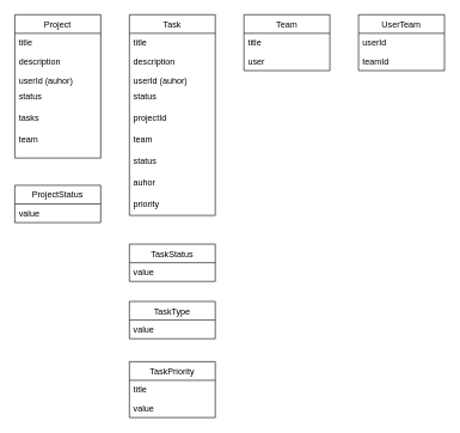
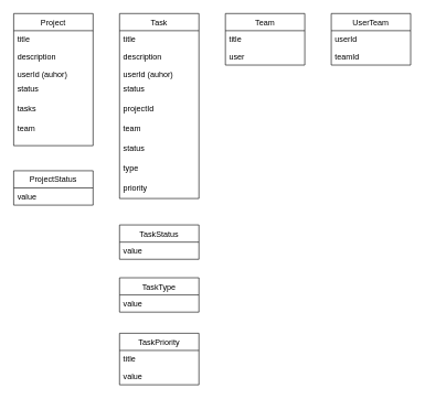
  <mxCell id="0" />
  <mxCell id="1" parent="0" />
  <mxCell id="2" value="Project" style="swimlane;fontStyle=0;childLayout=stackLayout;horizontal=1;startSize=26;fillColor=none;horizontalStack=0;resizeParent=1;resizeParentMax=0;resizeLast=0;collapsible=1;marginBottom=0;" vertex="1" parent="1"><mxGeometry x="20" y="20" width="120" height="200" as="geometry" /></mxCell>
  <mxCell id="3" value="title   " style="text;strokeColor=none;fillColor=none;align=left;verticalAlign=top;spacingLeft=4;spacingRight=4;overflow=hidden;rotatable=0;points=[[0,0.5],[1,0.5]];portConstraint=eastwest;" vertex="1" parent="2"><mxGeometry y="26" width="120" height="26" as="geometry" /></mxCell>
  <mxCell id="4" value="description" style="text;strokeColor=none;fillColor=none;align=left;verticalAlign=top;spacingLeft=4;spacingRight=4;overflow=hidden;rotatable=0;points=[[0,0.5],[1,0.5]];portConstraint=eastwest;" vertex="1" parent="2"><mxGeometry y="52" width="120" height="26" as="geometry" /></mxCell>
  <mxCell id="5" value="userId (auhor)" style="text;strokeColor=none;fillColor=none;align=left;verticalAlign=top;spacingLeft=4;spacingRight=4;overflow=hidden;rotatable=0;points=[[0,0.5],[1,0.5]];portConstraint=eastwest;" vertex="1" parent="2"><mxGeometry y="78" width="120" height="22" as="geometry" /></mxCell>
  <mxCell id="6" value="status" style="text;strokeColor=none;fillColor=none;align=left;verticalAlign=top;spacingLeft=4;spacingRight=4;overflow=hidden;rotatable=0;points=[[0,0.5],[1,0.5]];portConstraint=eastwest;" vertex="1" parent="2"><mxGeometry y="100" width="120" height="30" as="geometry" /></mxCell>
  <mxCell id="7" value="tasks" style="text;strokeColor=none;fillColor=none;align=left;verticalAlign=top;spacingLeft=4;spacingRight=4;overflow=hidden;rotatable=0;points=[[0,0.5],[1,0.5]];portConstraint=eastwest;" vertex="1" parent="2"><mxGeometry y="130" width="120" height="30" as="geometry" /></mxCell>
  <mxCell id="8" value="team" style="text;strokeColor=none;fillColor=none;align=left;verticalAlign=top;spacingLeft=4;spacingRight=4;overflow=hidden;rotatable=0;points=[[0,0.5],[1,0.5]];portConstraint=eastwest;" vertex="1" parent="2"><mxGeometry y="160" width="120" height="40" as="geometry" /></mxCell>
  <mxCell id="9" value="Task" style="swimlane;fontStyle=0;childLayout=stackLayout;horizontal=1;startSize=26;fillColor=none;horizontalStack=0;resizeParent=1;resizeParentMax=0;resizeLast=0;collapsible=1;marginBottom=0;" vertex="1" parent="1"><mxGeometry x="180" y="20" width="120" height="280" as="geometry" /></mxCell>
  <mxCell id="10" value="title   " style="text;strokeColor=none;fillColor=none;align=left;verticalAlign=top;spacingLeft=4;spacingRight=4;overflow=hidden;rotatable=0;points=[[0,0.5],[1,0.5]];portConstraint=eastwest;" vertex="1" parent="9"><mxGeometry y="26" width="120" height="26" as="geometry" /></mxCell>
  <mxCell id="11" value="description" style="text;strokeColor=none;fillColor=none;align=left;verticalAlign=top;spacingLeft=4;spacingRight=4;overflow=hidden;rotatable=0;points=[[0,0.5],[1,0.5]];portConstraint=eastwest;" vertex="1" parent="9"><mxGeometry y="52" width="120" height="26" as="geometry" /></mxCell>
  <mxCell id="12" value="userId (auhor)" style="text;strokeColor=none;fillColor=none;align=left;verticalAlign=top;spacingLeft=4;spacingRight=4;overflow=hidden;rotatable=0;points=[[0,0.5],[1,0.5]];portConstraint=eastwest;" vertex="1" parent="9"><mxGeometry y="78" width="120" height="22" as="geometry" /></mxCell>
  <mxCell id="13" value="status" style="text;strokeColor=none;fillColor=none;align=left;verticalAlign=top;spacingLeft=4;spacingRight=4;overflow=hidden;rotatable=0;points=[[0,0.5],[1,0.5]];portConstraint=eastwest;" vertex="1" parent="9"><mxGeometry y="100" width="120" height="30" as="geometry" /></mxCell>
  <mxCell id="14" value="projectId" style="text;strokeColor=none;fillColor=none;align=left;verticalAlign=top;spacingLeft=4;spacingRight=4;overflow=hidden;rotatable=0;points=[[0,0.5],[1,0.5]];portConstraint=eastwest;" vertex="1" parent="9"><mxGeometry y="130" width="120" height="30" as="geometry" /></mxCell>
  <mxCell id="15" value="team" style="text;strokeColor=none;fillColor=none;align=left;verticalAlign=top;spacingLeft=4;spacingRight=4;overflow=hidden;rotatable=0;points=[[0,0.5],[1,0.5]];portConstraint=eastwest;" vertex="1" parent="9"><mxGeometry y="160" width="120" height="30" as="geometry" /></mxCell>
  <mxCell id="16" value="status" style="text;strokeColor=none;fillColor=none;align=left;verticalAlign=top;spacingLeft=4;spacingRight=4;overflow=hidden;rotatable=0;points=[[0,0.5],[1,0.5]];portConstraint=eastwest;" vertex="1" parent="9"><mxGeometry y="190" width="120" height="30" as="geometry" /></mxCell>
- <mxCell id="17" value="auhor" style="text;strokeColor=none;fillColor=none;align=left;verticalAlign=top;spacingLeft=4;spacingRight=4;overflow=hidden;rotatable=0;points=[[0,0.5],[1,0.5]];portConstraint=eastwest;" vertex="1" parent="9"><mxGeometry y="220" width="120" height="30" as="geometry" /></mxCell>
+ <mxCell id="17" value="type" style="text;strokeColor=none;fillColor=none;align=left;verticalAlign=top;spacingLeft=4;spacingRight=4;overflow=hidden;rotatable=0;points=[[0,0.5],[1,0.5]];portConstraint=eastwest;" vertex="1" parent="9"><mxGeometry y="220" width="120" height="30" as="geometry" /></mxCell>
  <mxCell id="18" value="priority" style="text;strokeColor=none;fillColor=none;align=left;verticalAlign=top;spacingLeft=4;spacingRight=4;overflow=hidden;rotatable=0;points=[[0,0.5],[1,0.5]];portConstraint=eastwest;" vertex="1" parent="9"><mxGeometry y="250" width="120" height="30" as="geometry" /></mxCell>
  <mxCell id="19" value="Team" style="swimlane;fontStyle=0;childLayout=stackLayout;horizontal=1;startSize=26;fillColor=none;horizontalStack=0;resizeParent=1;resizeParentMax=0;resizeLast=0;collapsible=1;marginBottom=0;" vertex="1" parent="1"><mxGeometry x="340" y="20" width="120" height="78" as="geometry" /></mxCell>
  <mxCell id="20" value="title   " style="text;strokeColor=none;fillColor=none;align=left;verticalAlign=top;spacingLeft=4;spacingRight=4;overflow=hidden;rotatable=0;points=[[0,0.5],[1,0.5]];portConstraint=eastwest;" vertex="1" parent="19"><mxGeometry y="26" width="120" height="26" as="geometry" /></mxCell>
  <mxCell id="21" value="user" style="text;strokeColor=none;fillColor=none;align=left;verticalAlign=top;spacingLeft=4;spacingRight=4;overflow=hidden;rotatable=0;points=[[0,0.5],[1,0.5]];portConstraint=eastwest;" vertex="1" parent="19"><mxGeometry y="52" width="120" height="26" as="geometry" /></mxCell>
  <mxCell id="22" value="UserTeam" style="swimlane;fontStyle=0;childLayout=stackLayout;horizontal=1;startSize=26;fillColor=none;horizontalStack=0;resizeParent=1;resizeParentMax=0;resizeLast=0;collapsible=1;marginBottom=0;" vertex="1" parent="1"><mxGeometry x="500" y="20" width="120" height="78" as="geometry" /></mxCell>
  <mxCell id="23" value="userId" style="text;strokeColor=none;fillColor=none;align=left;verticalAlign=top;spacingLeft=4;spacingRight=4;overflow=hidden;rotatable=0;points=[[0,0.5],[1,0.5]];portConstraint=eastwest;" vertex="1" parent="22"><mxGeometry y="26" width="120" height="26" as="geometry" /></mxCell>
  <mxCell id="24" value="teamId" style="text;strokeColor=none;fillColor=none;align=left;verticalAlign=top;spacingLeft=4;spacingRight=4;overflow=hidden;rotatable=0;points=[[0,0.5],[1,0.5]];portConstraint=eastwest;" vertex="1" parent="22"><mxGeometry y="52" width="120" height="26" as="geometry" /></mxCell>
  <mxCell id="25" value="ProjectStatus" style="swimlane;fontStyle=0;childLayout=stackLayout;horizontal=1;startSize=26;fillColor=none;horizontalStack=0;resizeParent=1;resizeParentMax=0;resizeLast=0;collapsible=1;marginBottom=0;" vertex="1" parent="1"><mxGeometry x="20" y="258" width="120" height="52" as="geometry" /></mxCell>
  <mxCell id="26" value="value" style="text;strokeColor=none;fillColor=none;align=left;verticalAlign=top;spacingLeft=4;spacingRight=4;overflow=hidden;rotatable=0;points=[[0,0.5],[1,0.5]];portConstraint=eastwest;" vertex="1" parent="25"><mxGeometry y="26" width="120" height="26" as="geometry" /></mxCell>
  <mxCell id="27" value="TaskStatus" style="swimlane;fontStyle=0;childLayout=stackLayout;horizontal=1;startSize=26;fillColor=none;horizontalStack=0;resizeParent=1;resizeParentMax=0;resizeLast=0;collapsible=1;marginBottom=0;" vertex="1" parent="1"><mxGeometry x="180" y="340" width="120" height="52" as="geometry" /></mxCell>
  <mxCell id="28" value="value" style="text;strokeColor=none;fillColor=none;align=left;verticalAlign=top;spacingLeft=4;spacingRight=4;overflow=hidden;rotatable=0;points=[[0,0.5],[1,0.5]];portConstraint=eastwest;" vertex="1" parent="27"><mxGeometry y="26" width="120" height="26" as="geometry" /></mxCell>
  <mxCell id="29" value="TaskType" style="swimlane;fontStyle=0;childLayout=stackLayout;horizontal=1;startSize=26;fillColor=none;horizontalStack=0;resizeParent=1;resizeParentMax=0;resizeLast=0;collapsible=1;marginBottom=0;" vertex="1" parent="1"><mxGeometry x="180" y="420" width="120" height="52" as="geometry" /></mxCell>
  <mxCell id="30" value="value" style="text;strokeColor=none;fillColor=none;align=left;verticalAlign=top;spacingLeft=4;spacingRight=4;overflow=hidden;rotatable=0;points=[[0,0.5],[1,0.5]];portConstraint=eastwest;" vertex="1" parent="29"><mxGeometry y="26" width="120" height="26" as="geometry" /></mxCell>
  <mxCell id="31" value="TaskPriority" style="swimlane;fontStyle=0;childLayout=stackLayout;horizontal=1;startSize=26;fillColor=none;horizontalStack=0;resizeParent=1;resizeParentMax=0;resizeLast=0;collapsible=1;marginBottom=0;" vertex="1" parent="1"><mxGeometry x="180" y="504" width="120" height="78" as="geometry" /></mxCell>
  <mxCell id="32" value="title" style="text;strokeColor=none;fillColor=none;align=left;verticalAlign=top;spacingLeft=4;spacingRight=4;overflow=hidden;rotatable=0;points=[[0,0.5],[1,0.5]];portConstraint=eastwest;" vertex="1" parent="31"><mxGeometry y="26" width="120" height="26" as="geometry" /></mxCell>
  <mxCell id="33" value="value" style="text;strokeColor=none;fillColor=none;align=left;verticalAlign=top;spacingLeft=4;spacingRight=4;overflow=hidden;rotatable=0;points=[[0,0.5],[1,0.5]];portConstraint=eastwest;" vertex="1" parent="31"><mxGeometry y="52" width="120" height="26" as="geometry" /></mxCell>
